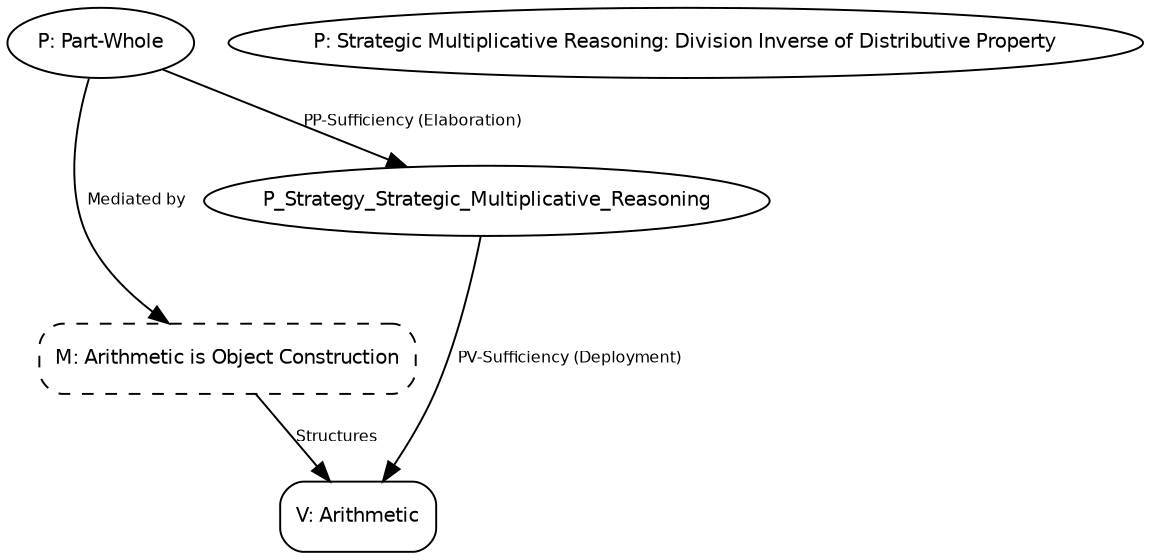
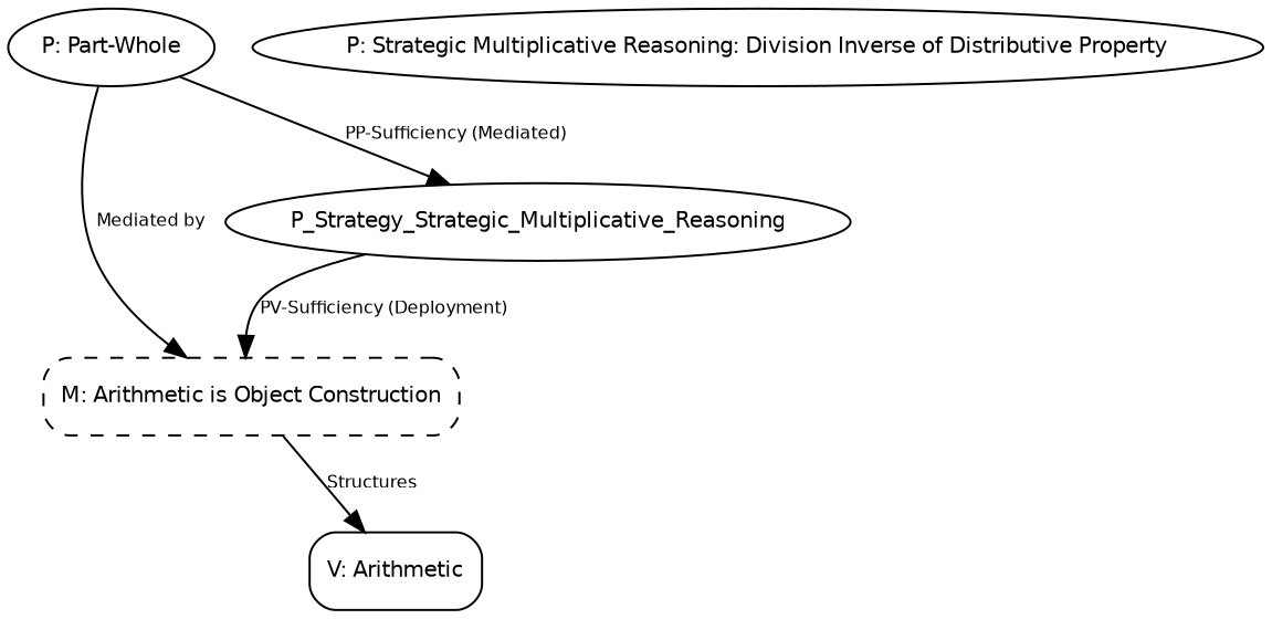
  digraph {
    node [fontname=Helvetica fontsize=10 shape=ellipse]
    edge [fontname=Helvetica fontsize=8 style=solid]
    n1 [label="P: Part-Whole"]
    n2 [label="M: Arithmetic is Object Construction" shape=box style="rounded,dashed"]
    P_Strategy_Strategic_Multiplicative_Reasoning [shape=""]
    n4 [label="V: Arithmetic" shape=box style=rounded]
    n5 [label="P: Strategic Multiplicative Reasoning: Division Inverse of Distributive Property"]
    n1 -> n2 [label="Mediated by"]
-   n1 -> P_Strategy_Strategic_Multiplicative_Reasoning [headport=_Division_Inverse_of_Distributive_Property label="PP-Sufficiency (Elaboration)"]
+   n1 -> P_Strategy_Strategic_Multiplicative_Reasoning [headport=_Division_Inverse_of_Distributive_Property label="PP-Sufficiency (Mediated)"]
    n2 -> n4 [label=Structures]
-   P_Strategy_Strategic_Multiplicative_Reasoning -> n4 [label="PV-Sufficiency (Deployment)" tailport=_Division_Inverse_of_Distributive_Property]
+   P_Strategy_Strategic_Multiplicative_Reasoning -> n2 [label="PV-Sufficiency (Deployment)" tailport=_Division_Inverse_of_Distributive_Property]
  }
